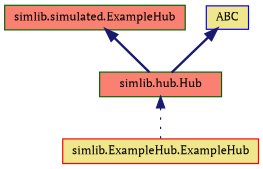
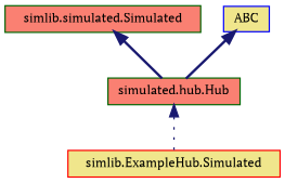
  digraph {
    fontname="PT Serif"
    node [color=darkgreen fillcolor=khaki fontname="PT Serif" fontsize=10 shape=record style=filled]
    edge [color=midnightblue dir=back fontname="PT Serif" fontsize=10 labelfontname=Helvetica labelfontsize=10 style=bold]
-   n1 [color=red fontcolor=black height=0.2 label="simlib.ExampleHub.ExampleHub" width=0.4]
-   n2 [fillcolor=salmon height=0.2 label="simlib.hub.Hub" width=0.4]
-   n3 [fillcolor=salmon height=0.2 label="simlib.simulated.ExampleHub" width=0.4]
+   n1 [color=red fontcolor=black height=0.2 label="simlib.ExampleHub.Simulated" width=0.4]
+   n2 [fillcolor=salmon height=0.2 label="simulated.hub.Hub" width=0.4]
+   n3 [fillcolor=salmon height=0.2 label="simlib.simulated.Simulated" width=0.4]
    n4 [color=blue height=0.2 label=ABC width=0.4]
    n2 -> n1 [style=dotted]
    n3 -> n2
    n4 -> n2
  }
